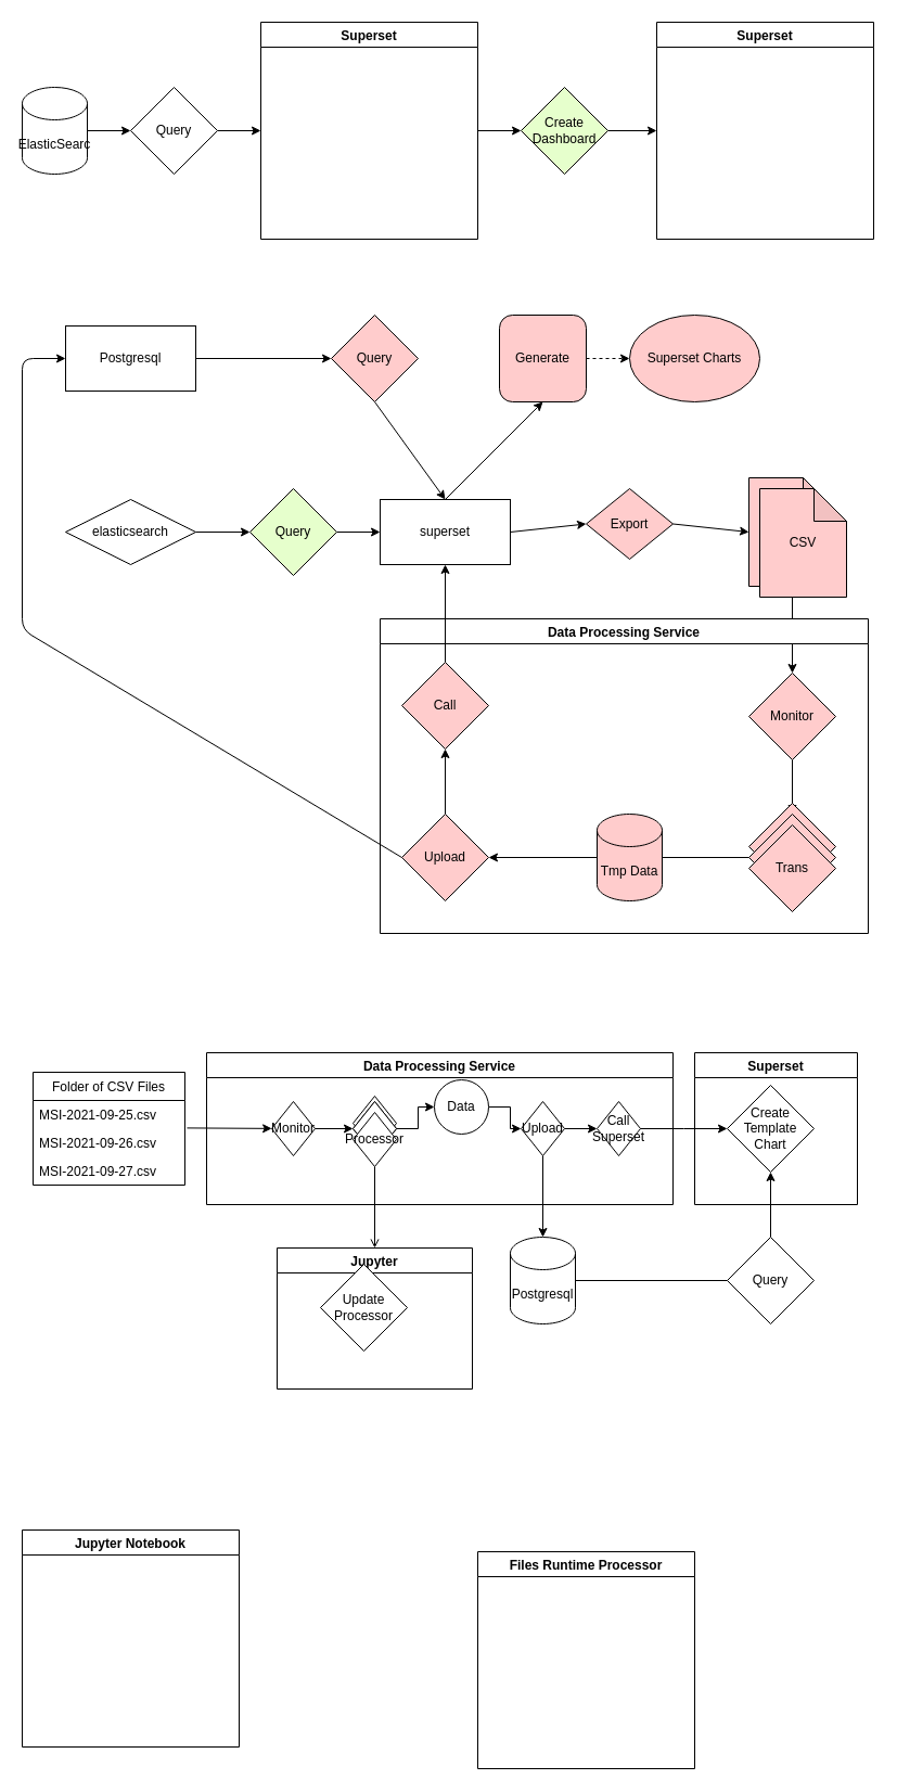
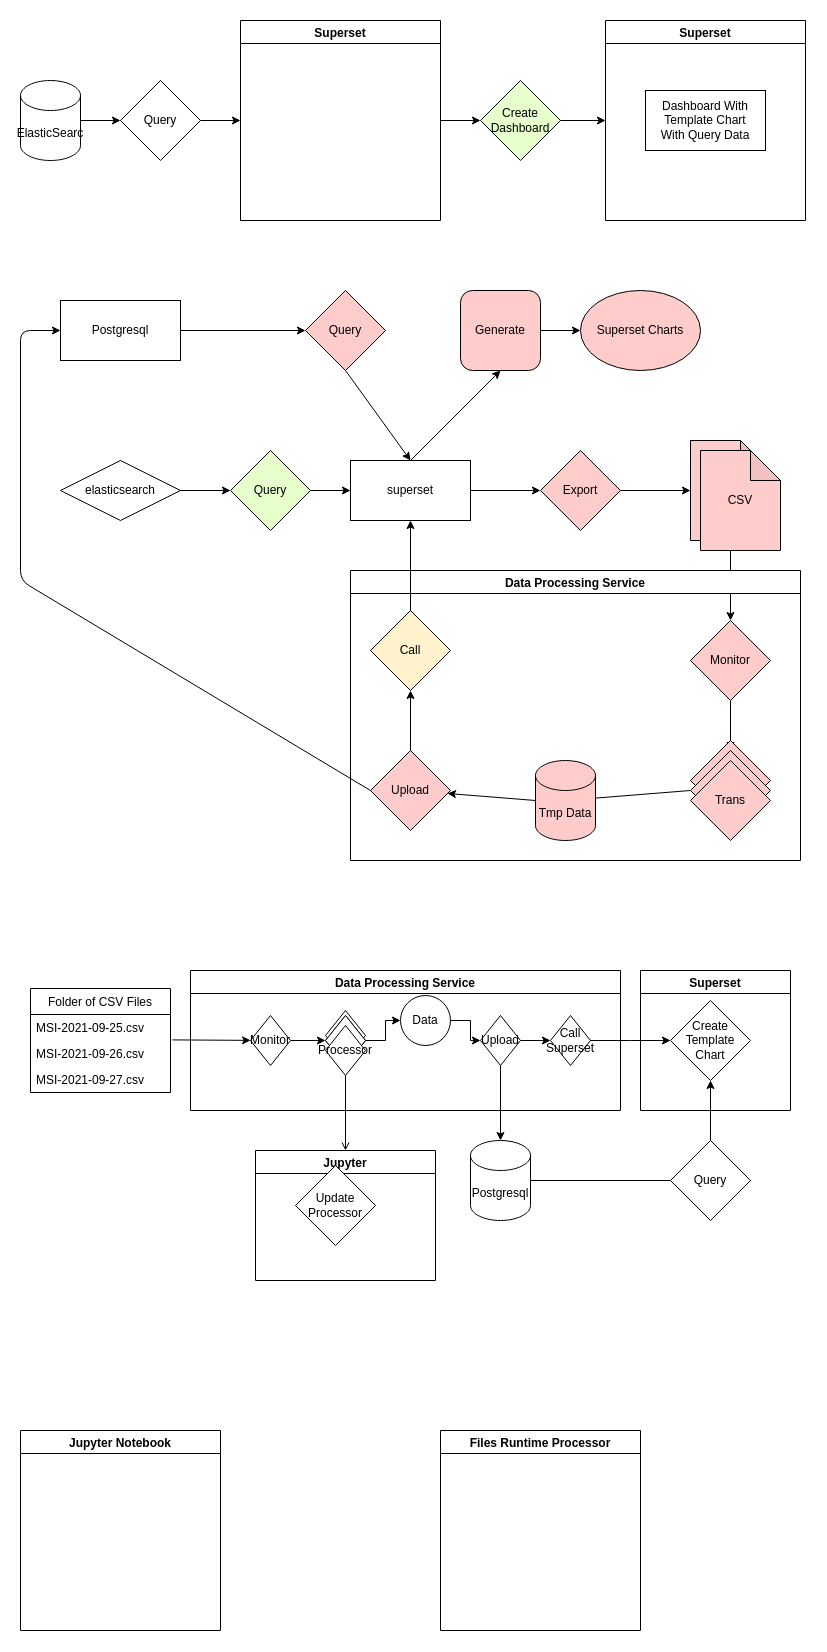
  <mxCell id="0" />
  <mxCell id="1" parent="0" />
  <mxCell id="2" value="superset" style="rounded=0;whiteSpace=wrap;html=1;" vertex="1" parent="1"><mxGeometry x="350" y="460" width="120" height="60" as="geometry" /></mxCell>
  <mxCell id="3" value="elasticsearch" style="rhombus;whiteSpace=wrap;html=1;fillColor=#FFFFFF;" vertex="1" parent="1"><mxGeometry x="60" y="460" width="120" height="60" as="geometry" /></mxCell>
  <mxCell id="4" value="" style="endArrow=classic;html=1;exitX=1;exitY=0.5;exitDx=0;exitDy=0;entryX=0;entryY=0.5;entryDx=0;entryDy=0;startArrow=none;" edge="1" parent="1" source="5" target="2"><mxGeometry width="50" height="50" relative="1" as="geometry"><mxPoint x="360" y="490" as="sourcePoint" /><mxPoint x="410" y="440" as="targetPoint" /></mxGeometry></mxCell>
  <mxCell id="5" value="Query" style="rhombus;whiteSpace=wrap;html=1;fillColor=#E6FFCC;" vertex="1" parent="1"><mxGeometry x="230" y="450" width="80" height="80" as="geometry" /></mxCell>
  <mxCell id="6" value="" style="endArrow=classic;html=1;exitX=1;exitY=0.5;exitDx=0;exitDy=0;entryX=0;entryY=0.5;entryDx=0;entryDy=0;startArrow=none;" edge="1" parent="1" source="2" target="7"><mxGeometry width="50" height="50" relative="1" as="geometry"><mxPoint x="570" y="510" as="sourcePoint" /><mxPoint x="660" y="510" as="targetPoint" /></mxGeometry></mxCell>
- <mxCell id="7" value="Export" style="rhombus;whiteSpace=wrap;html=1;fillColor=#FFCCCC;" vertex="1" parent="1"><mxGeometry x="540" y="450" width="80" height="65" as="geometry" /></mxCell>
+ <mxCell id="7" value="Export" style="rhombus;whiteSpace=wrap;html=1;fillColor=#FFCCCC;" vertex="1" parent="1"><mxGeometry x="540" y="450" width="80" height="80" as="geometry" /></mxCell>
  <mxCell id="8" value="CSV" style="shape=note;whiteSpace=wrap;html=1;backgroundOutline=1;darkOpacity=0.05;fillColor=#FFCCCC;" vertex="1" parent="1"><mxGeometry x="690" y="440" width="80" height="100" as="geometry" /></mxCell>
  <mxCell id="9" value="" style="endArrow=classic;html=1;exitX=1;exitY=0.5;exitDx=0;exitDy=0;entryX=0;entryY=0.5;entryDx=0;entryDy=0;entryPerimeter=0;" edge="1" parent="1" source="7" target="8"><mxGeometry width="50" height="50" relative="1" as="geometry"><mxPoint x="360" y="490" as="sourcePoint" /><mxPoint x="410" y="440" as="targetPoint" /></mxGeometry></mxCell>
  <mxCell id="10" value="" style="endArrow=classic;html=1;exitX=0.5;exitY=1;exitDx=0;exitDy=0;exitPerimeter=0;" edge="1" parent="1" source="8" target="11"><mxGeometry width="50" height="50" relative="1" as="geometry"><mxPoint x="360" y="490" as="sourcePoint" /><mxPoint x="770" y="620" as="targetPoint" /></mxGeometry></mxCell>
  <mxCell id="11" value="Monitor" style="rhombus;whiteSpace=wrap;html=1;fillColor=#FFCCCC;" vertex="1" parent="1"><mxGeometry x="690" y="620" width="80" height="80" as="geometry" /></mxCell>
  <mxCell id="12" value="" style="endArrow=classic;html=1;exitX=0.5;exitY=1;exitDx=0;exitDy=0;entryX=0.5;entryY=0;entryDx=0;entryDy=0;" edge="1" parent="1" source="11" target="69"><mxGeometry width="50" height="50" relative="1" as="geometry"><mxPoint x="360" y="800" as="sourcePoint" /><mxPoint x="410" y="750" as="targetPoint" /></mxGeometry></mxCell>
  <mxCell id="13" value="" style="endArrow=classic;html=1;exitX=0;exitY=0.5;exitDx=0;exitDy=0;startArrow=none;" edge="1" parent="1" source="27" target="14"><mxGeometry width="50" height="50" relative="1" as="geometry"><mxPoint x="360" y="800" as="sourcePoint" /><mxPoint x="410" y="750" as="targetPoint" /></mxGeometry></mxCell>
  <mxCell id="14" value="Upload" style="rhombus;whiteSpace=wrap;html=1;fillColor=#FFCCCC;" vertex="1" parent="1"><mxGeometry x="370" y="750" width="80" height="80" as="geometry" /></mxCell>
  <mxCell id="15" value="Postgresql" style="rounded=0;whiteSpace=wrap;html=1;" vertex="1" parent="1"><mxGeometry x="60" y="300" width="120" height="60" as="geometry" /></mxCell>
  <mxCell id="16" value="" style="endArrow=classic;html=1;entryX=0.5;entryY=1;entryDx=0;entryDy=0;" edge="1" parent="1" target="17"><mxGeometry width="50" height="50" relative="1" as="geometry"><mxPoint x="410" y="460" as="sourcePoint" /><mxPoint x="490" y="400" as="targetPoint" /></mxGeometry></mxCell>
  <mxCell id="17" value="Generate" style="whiteSpace=wrap;html=1;fillColor=#FFCCCC;rounded=1;" vertex="1" parent="1"><mxGeometry x="460" y="290" width="80" height="80" as="geometry" /></mxCell>
- <mxCell id="18" value="" style="endArrow=classic;html=1;exitX=1;exitY=0.5;exitDx=0;exitDy=0;entryX=0;entryY=0.5;entryDx=0;entryDy=0;dashed=1;" edge="1" parent="1" source="17" target="22"><mxGeometry width="50" height="50" relative="1" as="geometry"><mxPoint x="360" y="590" as="sourcePoint" /><mxPoint x="580" y="350" as="targetPoint" /></mxGeometry></mxCell>
+ <mxCell id="18" value="" style="endArrow=classic;html=1;exitX=1;exitY=0.5;exitDx=0;exitDy=0;entryX=0;entryY=0.5;entryDx=0;entryDy=0;" edge="1" parent="1" source="17" target="22"><mxGeometry width="50" height="50" relative="1" as="geometry"><mxPoint x="360" y="590" as="sourcePoint" /><mxPoint x="580" y="350" as="targetPoint" /></mxGeometry></mxCell>
  <mxCell id="19" value="" style="endArrow=classic;html=1;exitX=1;exitY=0.5;exitDx=0;exitDy=0;entryX=0;entryY=0.5;entryDx=0;entryDy=0;" edge="1" parent="1" source="15" target="20"><mxGeometry width="50" height="50" relative="1" as="geometry"><mxPoint x="360" y="590" as="sourcePoint" /><mxPoint x="420" y="320" as="targetPoint" /></mxGeometry></mxCell>
  <mxCell id="20" value="Query" style="rhombus;whiteSpace=wrap;html=1;fillColor=#FFCCCC;" vertex="1" parent="1"><mxGeometry x="305" y="290" width="80" height="80" as="geometry" /></mxCell>
  <mxCell id="21" value="" style="endArrow=classic;html=1;exitX=0.5;exitY=1;exitDx=0;exitDy=0;" edge="1" parent="1" source="20"><mxGeometry width="50" height="50" relative="1" as="geometry"><mxPoint x="360" y="590" as="sourcePoint" /><mxPoint x="410" y="460" as="targetPoint" /></mxGeometry></mxCell>
  <mxCell id="22" value="Superset Charts" style="ellipse;whiteSpace=wrap;html=1;fillColor=#FFCCCC;" vertex="1" parent="1"><mxGeometry x="580" y="290" width="120" height="80" as="geometry" /></mxCell>
  <mxCell id="23" value="" style="endArrow=classic;html=1;exitX=1;exitY=0.5;exitDx=0;exitDy=0;entryX=0;entryY=0.5;entryDx=0;entryDy=0;" edge="1" parent="1" source="3" target="5"><mxGeometry width="50" height="50" relative="1" as="geometry"><mxPoint x="360" y="540" as="sourcePoint" /><mxPoint x="410" y="490" as="targetPoint" /></mxGeometry></mxCell>
  <mxCell id="24" value="Data Processing Service" style="swimlane;" vertex="1" parent="1"><mxGeometry x="350" y="570" width="450" height="290" as="geometry" /></mxCell>
  <mxCell id="25" value="Trans" style="rhombus;whiteSpace=wrap;html=1;fillColor=#FFCCCC;" vertex="1" parent="24"><mxGeometry x="340" y="170" width="80" height="80" as="geometry" /></mxCell>
- <mxCell id="26" value="Call" style="rhombus;whiteSpace=wrap;html=1;fillColor=#FFCCCC;" vertex="1" parent="24"><mxGeometry x="20" y="40" width="80" height="80" as="geometry" /></mxCell>
- <mxCell id="27" value="Tmp Data" style="shape=cylinder3;whiteSpace=wrap;html=1;boundedLbl=1;backgroundOutline=1;size=15;fillColor=#FFCCCC;" vertex="1" parent="1"><mxGeometry x="550" y="750" width="60" height="80" as="geometry" /></mxCell>
+ <mxCell id="26" value="Call" style="rhombus;whiteSpace=wrap;html=1;fillColor=#fff2cc;" vertex="1" parent="24"><mxGeometry x="20" y="40" width="80" height="80" as="geometry" /></mxCell>
+ <mxCell id="27" value="Tmp Data" style="shape=cylinder3;whiteSpace=wrap;html=1;boundedLbl=1;backgroundOutline=1;size=15;fillColor=#FFCCCC;" vertex="1" parent="1"><mxGeometry x="535" y="760" width="60" height="80" as="geometry" /></mxCell>
  <mxCell id="28" value="" style="endArrow=none;html=1;exitX=0;exitY=0.5;exitDx=0;exitDy=0;" edge="1" parent="1" source="69" target="27"><mxGeometry width="50" height="50" relative="1" as="geometry"><mxPoint x="690" y="790" as="sourcePoint" /><mxPoint x="450" y="790" as="targetPoint" /></mxGeometry></mxCell>
  <mxCell id="29" value="Data Processing Service" style="swimlane;" vertex="1" parent="1"><mxGeometry x="190" y="970" width="430" height="140" as="geometry" /></mxCell>
  <mxCell id="30" value="" style="rhombus;whiteSpace=wrap;html=1;" vertex="1" parent="29"><mxGeometry x="135" y="40" width="40" height="50" as="geometry" /></mxCell>
  <mxCell id="31" value="" style="rhombus;whiteSpace=wrap;html=1;" vertex="1" parent="29"><mxGeometry x="135" y="45" width="40" height="50" as="geometry" /></mxCell>
  <mxCell id="32" style="edgeStyle=orthogonalEdgeStyle;rounded=0;orthogonalLoop=1;jettySize=auto;html=1;entryX=0;entryY=0.5;entryDx=0;entryDy=0;" edge="1" parent="29" source="33" target="35"><mxGeometry relative="1" as="geometry" /></mxCell>
  <mxCell id="33" value="Monitor" style="rhombus;whiteSpace=wrap;html=1;" vertex="1" parent="29"><mxGeometry x="60" y="45" width="40" height="50" as="geometry" /></mxCell>
  <mxCell id="34" style="edgeStyle=orthogonalEdgeStyle;rounded=0;orthogonalLoop=1;jettySize=auto;html=1;entryX=0;entryY=0.5;entryDx=0;entryDy=0;" edge="1" parent="29" source="35" target="37"><mxGeometry relative="1" as="geometry" /></mxCell>
  <mxCell id="35" value="" style="rhombus;whiteSpace=wrap;html=1;" vertex="1" parent="29"><mxGeometry x="135" y="45" width="40" height="50" as="geometry" /></mxCell>
  <mxCell id="36" style="edgeStyle=orthogonalEdgeStyle;rounded=0;orthogonalLoop=1;jettySize=auto;html=1;entryX=0;entryY=0.5;entryDx=0;entryDy=0;" edge="1" parent="29" source="37" target="39"><mxGeometry relative="1" as="geometry" /></mxCell>
  <mxCell id="37" value="Data" style="ellipse;whiteSpace=wrap;html=1;aspect=fixed;" vertex="1" parent="29"><mxGeometry x="210" y="25" width="50" height="50" as="geometry" /></mxCell>
  <mxCell id="38" style="edgeStyle=orthogonalEdgeStyle;rounded=0;orthogonalLoop=1;jettySize=auto;html=1;entryX=0;entryY=0.5;entryDx=0;entryDy=0;" edge="1" parent="29" source="39" target="40"><mxGeometry relative="1" as="geometry" /></mxCell>
  <mxCell id="39" value="Upload" style="rhombus;whiteSpace=wrap;html=1;" vertex="1" parent="29"><mxGeometry x="290" y="45" width="40" height="50" as="geometry" /></mxCell>
  <mxCell id="40" value="Call Superset" style="rhombus;whiteSpace=wrap;html=1;" vertex="1" parent="29"><mxGeometry x="360" y="45" width="40" height="50" as="geometry" /></mxCell>
  <mxCell id="41" value="Processor" style="rhombus;whiteSpace=wrap;html=1;" vertex="1" parent="29"><mxGeometry x="135" y="55" width="40" height="50" as="geometry" /></mxCell>
  <mxCell id="42" value="Folder of CSV Files" style="swimlane;fontStyle=0;childLayout=stackLayout;horizontal=1;startSize=26;horizontalStack=0;resizeParent=1;resizeParentMax=0;resizeLast=0;collapsible=1;marginBottom=0;" vertex="1" parent="1"><mxGeometry x="30" y="988" width="140" height="104" as="geometry" /></mxCell>
  <mxCell id="43" value="MSI-2021-09-25.csv" style="text;strokeColor=none;fillColor=none;align=left;verticalAlign=top;spacingLeft=4;spacingRight=4;overflow=hidden;rotatable=0;points=[[0,0.5],[1,0.5]];portConstraint=eastwest;" vertex="1" parent="42"><mxGeometry y="26" width="140" height="26" as="geometry" /></mxCell>
  <mxCell id="44" value="MSI-2021-09-26.csv" style="text;strokeColor=none;fillColor=none;align=left;verticalAlign=top;spacingLeft=4;spacingRight=4;overflow=hidden;rotatable=0;points=[[0,0.5],[1,0.5]];portConstraint=eastwest;" vertex="1" parent="42"><mxGeometry y="52" width="140" height="26" as="geometry" /></mxCell>
  <mxCell id="45" value="MSI-2021-09-27.csv" style="text;strokeColor=none;fillColor=none;align=left;verticalAlign=top;spacingLeft=4;spacingRight=4;overflow=hidden;rotatable=0;points=[[0,0.5],[1,0.5]];portConstraint=eastwest;" vertex="1" parent="42"><mxGeometry y="78" width="140" height="26" as="geometry" /></mxCell>
  <mxCell id="46" value="CSV" style="shape=note;whiteSpace=wrap;html=1;backgroundOutline=1;darkOpacity=0.05;fillColor=#FFCCCC;" vertex="1" parent="1"><mxGeometry x="700" y="450" width="80" height="100" as="geometry" /></mxCell>
  <mxCell id="47" value="Postgresql" style="shape=cylinder3;whiteSpace=wrap;html=1;boundedLbl=1;backgroundOutline=1;size=15;" vertex="1" parent="1"><mxGeometry x="470" y="1140" width="60" height="80" as="geometry" /></mxCell>
  <mxCell id="48" value="Superset" style="swimlane;" vertex="1" parent="1"><mxGeometry x="640" y="970" width="150" height="140" as="geometry" /></mxCell>
  <mxCell id="49" value="Create Template&lt;br&gt;Chart" style="rhombus;whiteSpace=wrap;html=1;" vertex="1" parent="48"><mxGeometry x="30" y="30" width="80" height="80" as="geometry" /></mxCell>
  <mxCell id="50" style="edgeStyle=orthogonalEdgeStyle;rounded=0;orthogonalLoop=1;jettySize=auto;html=1;entryX=0.5;entryY=0;entryDx=0;entryDy=0;entryPerimeter=0;exitX=0.5;exitY=1;exitDx=0;exitDy=0;" edge="1" parent="1" source="39" target="47"><mxGeometry relative="1" as="geometry" /></mxCell>
  <mxCell id="51" style="edgeStyle=orthogonalEdgeStyle;rounded=0;orthogonalLoop=1;jettySize=auto;html=1;" edge="1" parent="1" source="40"><mxGeometry relative="1" as="geometry"><mxPoint x="670" y="1040" as="targetPoint" /></mxGeometry></mxCell>
  <mxCell id="52" style="edgeStyle=orthogonalEdgeStyle;rounded=0;orthogonalLoop=1;jettySize=auto;html=1;entryX=0;entryY=0.5;entryDx=0;entryDy=0;" edge="1" parent="1" source="53" target="59"><mxGeometry relative="1" as="geometry" /></mxCell>
  <mxCell id="53" value="Superset" style="swimlane;startSize=23;" vertex="1" parent="1"><mxGeometry x="240" y="20" width="200" height="200" as="geometry" /></mxCell>
  <mxCell id="54" style="edgeStyle=orthogonalEdgeStyle;rounded=0;orthogonalLoop=1;jettySize=auto;html=1;entryX=0;entryY=0.5;entryDx=0;entryDy=0;" edge="1" parent="1" source="55" target="57"><mxGeometry relative="1" as="geometry" /></mxCell>
  <mxCell id="55" value="ElasticSearc&lt;br&gt;" style="shape=cylinder3;whiteSpace=wrap;html=1;boundedLbl=1;backgroundOutline=1;size=15;" vertex="1" parent="1"><mxGeometry x="20" y="80" width="60" height="80" as="geometry" /></mxCell>
  <mxCell id="56" style="edgeStyle=orthogonalEdgeStyle;rounded=0;orthogonalLoop=1;jettySize=auto;html=1;entryX=0;entryY=0.5;entryDx=0;entryDy=0;" edge="1" parent="1" source="57" target="53"><mxGeometry relative="1" as="geometry" /></mxCell>
  <mxCell id="57" value="Query" style="rhombus;whiteSpace=wrap;html=1;" vertex="1" parent="1"><mxGeometry x="120" y="80" width="80" height="80" as="geometry" /></mxCell>
  <mxCell id="58" style="edgeStyle=orthogonalEdgeStyle;rounded=0;orthogonalLoop=1;jettySize=auto;html=1;entryX=0;entryY=0.5;entryDx=0;entryDy=0;" edge="1" parent="1" source="59" target="60"><mxGeometry relative="1" as="geometry" /></mxCell>
  <mxCell id="59" value="Create&lt;br&gt;Dashboard" style="rhombus;whiteSpace=wrap;html=1;fillColor=#e6ffcc;" vertex="1" parent="1"><mxGeometry x="480" y="80" width="80" height="80" as="geometry" /></mxCell>
  <mxCell id="60" value="Superset" style="swimlane;startSize=23;" vertex="1" parent="1"><mxGeometry x="605" y="20" width="200" height="200" as="geometry" /></mxCell>
+ <mxCell id="61" value="Dashboard With Template Chart&lt;br&gt;With Query Data" style="whiteSpace=wrap;html=1;" vertex="1" parent="60"><mxGeometry x="40" y="70" width="120" height="60" as="geometry" /></mxCell>
  <mxCell id="62" value="" style="endArrow=classic;html=1;entryX=0.5;entryY=1;entryDx=0;entryDy=0;" edge="1" parent="1" target="26"><mxGeometry width="50" height="50" relative="1" as="geometry"><mxPoint x="410" y="750" as="sourcePoint" /><mxPoint x="450" y="710" as="targetPoint" /></mxGeometry></mxCell>
  <mxCell id="63" value="" style="endArrow=classic;html=1;exitX=0.5;exitY=0;exitDx=0;exitDy=0;entryX=0.5;entryY=1;entryDx=0;entryDy=0;" edge="1" parent="1" source="26" target="2"><mxGeometry width="50" height="50" relative="1" as="geometry"><mxPoint x="360" y="540" as="sourcePoint" /><mxPoint x="410" y="490" as="targetPoint" /></mxGeometry></mxCell>
  <mxCell id="64" value="" style="endArrow=classic;html=1;entryX=0;entryY=0.5;entryDx=0;entryDy=0;" edge="1" parent="1" target="15"><mxGeometry width="50" height="50" relative="1" as="geometry"><mxPoint x="370" y="790" as="sourcePoint" /><mxPoint x="60" y="720" as="targetPoint" /><Array as="points"><mxPoint x="20" y="580" /><mxPoint x="20" y="330" /></Array></mxGeometry></mxCell>
  <mxCell id="65" value="" style="endArrow=classic;html=1;exitX=0.5;exitY=0;exitDx=0;exitDy=0;entryX=0.5;entryY=1;entryDx=0;entryDy=0;startArrow=none;" edge="1" parent="1" source="66" target="49"><mxGeometry width="50" height="50" relative="1" as="geometry"><mxPoint x="300" y="860" as="sourcePoint" /><mxPoint x="350" y="810" as="targetPoint" /><Array as="points" /></mxGeometry></mxCell>
  <mxCell id="66" value="Query" style="rhombus;whiteSpace=wrap;html=1;fillColor=#FFFFFF;" vertex="1" parent="1"><mxGeometry x="670" y="1140" width="80" height="80" as="geometry" /></mxCell>
  <mxCell id="67" value="" style="endArrow=none;html=1;exitX=1;exitY=0.5;exitDx=0;exitDy=0;exitPerimeter=0;entryX=0;entryY=0.5;entryDx=0;entryDy=0;" edge="1" parent="1" source="47" target="66"><mxGeometry width="50" height="50" relative="1" as="geometry"><mxPoint x="530" y="1180" as="sourcePoint" /><mxPoint x="750" y="1080" as="targetPoint" /><Array as="points" /></mxGeometry></mxCell>
  <mxCell id="68" value="" style="endArrow=classic;html=1;exitX=1.014;exitY=-0.023;exitDx=0;exitDy=0;exitPerimeter=0;" edge="1" parent="1" source="44" target="33"><mxGeometry width="50" height="50" relative="1" as="geometry"><mxPoint x="240" y="860" as="sourcePoint" /><mxPoint x="230" y="1040" as="targetPoint" /></mxGeometry></mxCell>
  <mxCell id="69" value="Trans" style="rhombus;whiteSpace=wrap;html=1;fillColor=#FFCCCC;" vertex="1" parent="1"><mxGeometry x="690" y="750" width="80" height="80" as="geometry" /></mxCell>
  <mxCell id="70" value="Trans" style="rhombus;whiteSpace=wrap;html=1;fillColor=#FFCCCC;" vertex="1" parent="1"><mxGeometry x="690" y="760" width="80" height="80" as="geometry" /></mxCell>
- <mxCell id="71" value="Jupyter Notebook" style="swimlane;fillColor=#FFFFFF;" vertex="1" parent="1"><mxGeometry x="20" y="1410" width="200" height="200" as="geometry" /></mxCell>
+ <mxCell id="71" value="Jupyter Notebook" style="swimlane;fillColor=#FFFFFF;" vertex="1" parent="1"><mxGeometry x="20" y="1430" width="200" height="200" as="geometry" /></mxCell>
  <mxCell id="72" value="Files Runtime Processor" style="swimlane;fillColor=#FFFFFF;" vertex="1" parent="1"><mxGeometry x="440" y="1430" width="200" height="200" as="geometry" /></mxCell>
  <mxCell id="73" value="" style="endArrow=open;html=1;exitX=0.5;exitY=1;exitDx=0;exitDy=0;entryX=0.5;entryY=0;entryDx=0;entryDy=0;" edge="1" parent="1" source="41" target="74"><mxGeometry width="50" height="50" relative="1" as="geometry"><mxPoint x="270" y="1320" as="sourcePoint" /><mxPoint x="345" y="1250" as="targetPoint" /></mxGeometry></mxCell>
  <mxCell id="74" value="Jupyter" style="swimlane;fillColor=#FFFFFF;" vertex="1" parent="1"><mxGeometry x="255" y="1150" width="180" height="130" as="geometry" /></mxCell>
  <mxCell id="75" value="Update&lt;br&gt;Processor" style="rhombus;whiteSpace=wrap;html=1;fillColor=#FFFFFF;" vertex="1" parent="74"><mxGeometry x="40" y="15" width="80" height="80" as="geometry" /></mxCell>
